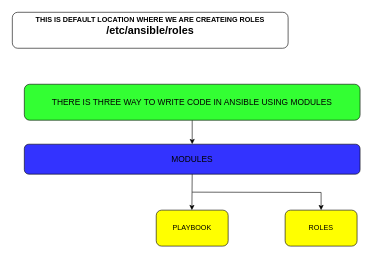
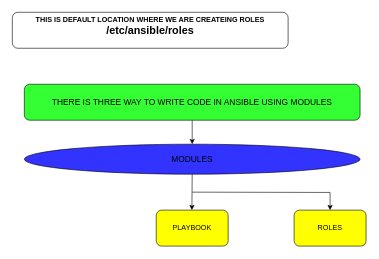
  <mxCell id="0" />
  <mxCell id="1" parent="0" />
  <mxCell id="2" value="&lt;b&gt;THIS IS DEFAULT LOCATION WHERE WE ARE CREATEING ROLES&lt;br&gt;&lt;/b&gt;&lt;div&gt;&lt;font style=&quot;font-size: 18px&quot;&gt;&lt;b&gt;/etc/ansible/roles&lt;/b&gt;&lt;/font&gt;&lt;/div&gt;&lt;div&gt;&lt;br&gt;&lt;/div&gt;" style="rounded=1;whiteSpace=wrap;html=1;" vertex="1" parent="1"><mxGeometry x="20" y="20" width="460" height="60" as="geometry" /></mxCell>
  <mxCell id="3" value="" style="edgeStyle=orthogonalEdgeStyle;rounded=0;orthogonalLoop=1;jettySize=auto;html=1;" edge="1" parent="1" source="4" target="7"><mxGeometry relative="1" as="geometry" /></mxCell>
  <mxCell id="4" value="&lt;font style=&quot;font-size: 14px&quot;&gt;THERE IS THREE WAY TO WRITE CODE IN ANSIBLE USING MODULES&lt;/font&gt;" style="rounded=1;whiteSpace=wrap;html=1;fillColor=#33FF33;" vertex="1" parent="1"><mxGeometry x="40" y="140" width="560" height="60" as="geometry" /></mxCell>
  <mxCell id="5" value="PLAYBOOK&lt;span style=&quot;color: rgba(0 , 0 , 0 , 0) ; font-family: monospace ; font-size: 0px&quot;&gt;%3CmxGraphModel%3E%3Croot%3E%3CmxCell%20id%3D%220%22%2F%3E%3CmxCell%20id%3D%221%22%20parent%3D%220%22%2F%3E%3CmxCell%20id%3D%222%22%20value%3D%22ADOC-COMMAND%22%20style%3D%22rounded%3D1%3BwhiteSpace%3Dwrap%3Bhtml%3D1%3B%22%20vertex%3D%221%22%20parent%3D%221%22%3E%3CmxGeometry%20x%3D%2240%22%20y%3D%22270%22%20width%3D%22120%22%20height%3D%2260%22%20as%3D%22geometry%22%2F%3E%3C%2FmxCell%3E%3C%2Froot%3E%3C%2FmxGraphModel%3E&lt;/span&gt;" style="rounded=1;whiteSpace=wrap;html=1;fillColor=#FFFF00;" vertex="1" parent="1"><mxGeometry x="260" y="350" width="120" height="60" as="geometry" /></mxCell>
- <mxCell id="6" value="ROLES" style="rounded=1;whiteSpace=wrap;html=1;fillColor=#FFFF00;" vertex="1" parent="1"><mxGeometry x="475" y="350" width="120" height="60" as="geometry" /></mxCell>
- <mxCell id="7" value="&lt;font style=&quot;font-size: 14px&quot;&gt;MODULES&lt;/font&gt;" style="rounded=1;whiteSpace=wrap;html=1;fillColor=#3333FF;" vertex="1" parent="1"><mxGeometry x="40" y="240" width="560" height="50" as="geometry" /></mxCell>
+ <mxCell id="6" value="ROLES" style="rounded=1;whiteSpace=wrap;html=1;fillColor=#FFFF00;" vertex="1" parent="1"><mxGeometry x="490" y="350" width="120" height="60" as="geometry" /></mxCell>
+ <mxCell id="7" value="&lt;font style=&quot;font-size: 14px&quot;&gt;MODULES&lt;/font&gt;" style="ellipse;whiteSpace=wrap;html=1;fillColor=#3333FF;" vertex="1" parent="1"><mxGeometry x="40" y="240" width="560" height="50" as="geometry" /></mxCell>
  <mxCell id="8" value="" style="edgeStyle=orthogonalEdgeStyle;rounded=0;orthogonalLoop=1;jettySize=auto;html=1;exitX=0.5;exitY=1;exitDx=0;exitDy=0;" edge="1" parent="1" source="7"><mxGeometry relative="1" as="geometry"><mxPoint x="319.5" y="310" as="sourcePoint" /><mxPoint x="319.5" y="350" as="targetPoint" /></mxGeometry></mxCell>
  <mxCell id="9" style="edgeStyle=orthogonalEdgeStyle;rounded=0;orthogonalLoop=1;jettySize=auto;html=1;entryX=0.5;entryY=0;entryDx=0;entryDy=0;" edge="1" parent="1" target="6"><mxGeometry relative="1" as="geometry"><mxPoint x="320" y="320" as="sourcePoint" /><mxPoint x="610" y="350" as="targetPoint" /></mxGeometry></mxCell>
